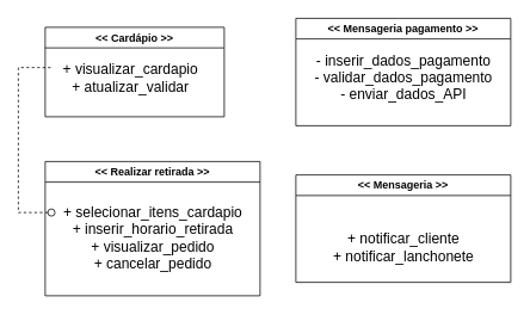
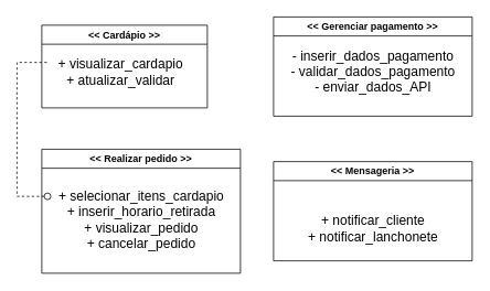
  <mxCell id="0" />
  <mxCell id="1" parent="0" />
  <mxCell id="2" value="&amp;lt;&amp;lt; Cardápio &amp;gt;&amp;gt;" style="swimlane;whiteSpace=wrap;html=1;" vertex="1" parent="1"><mxGeometry x="50" y="30" width="200" height="100" as="geometry" /></mxCell>
  <mxCell id="3" value="+ visualizar_cardapio&lt;div&gt;+ atualizar_validar&lt;/div&gt;" style="text;html=1;align=center;verticalAlign=middle;resizable=0;points=[];autosize=1;strokeColor=none;fillColor=none;fontSize=16;" vertex="1" parent="2"><mxGeometry x="10" y="31" width="170" height="50" as="geometry" /></mxCell>
- <mxCell id="4" value="&amp;lt;&amp;lt; Realizar retirada &amp;gt;&amp;gt;" style="swimlane;whiteSpace=wrap;html=1;" vertex="1" parent="1"><mxGeometry x="50" y="180" width="240" height="150" as="geometry" /></mxCell>
+ <mxCell id="4" value="&amp;lt;&amp;lt; Realizar pedido &amp;gt;&amp;gt;" style="swimlane;whiteSpace=wrap;html=1;" vertex="1" parent="1"><mxGeometry x="50" y="180" width="240" height="150" as="geometry" /></mxCell>
  <mxCell id="5" value="&lt;div&gt;&lt;span style=&quot;background-color: initial;&quot;&gt;+ selecionar_itens_cardapio&lt;/span&gt;&lt;br&gt;&lt;/div&gt;&lt;div&gt;&lt;span style=&quot;background-color: initial;&quot;&gt;+ inserir_horario_retirada&lt;/span&gt;&lt;/div&gt;&lt;div&gt;+ visualizar_pedido&lt;br&gt;+ cancelar_pedido&lt;/div&gt;" style="text;html=1;align=center;verticalAlign=middle;resizable=0;points=[];autosize=1;strokeColor=none;fillColor=none;fontSize=16;" vertex="1" parent="4"><mxGeometry x="10" y="40" width="220" height="90" as="geometry" /></mxCell>
- <mxCell id="6" value="&amp;lt;&amp;lt; Mensageria pagamento &amp;gt;&amp;gt;" style="swimlane;whiteSpace=wrap;html=1;" vertex="1" parent="1"><mxGeometry x="330" y="20" width="240" height="120" as="geometry" /></mxCell>
+ <mxCell id="6" value="&amp;lt;&amp;lt; Gerenciar pagamento &amp;gt;&amp;gt;" style="swimlane;whiteSpace=wrap;html=1;" vertex="1" parent="1"><mxGeometry x="330" y="20" width="240" height="120" as="geometry" /></mxCell>
  <mxCell id="7" value="&lt;div&gt;- inserir_dados_pagamento&lt;/div&gt;&lt;div&gt;- validar_dados_pagamento&lt;/div&gt;&lt;div&gt;- enviar_dados_API&lt;/div&gt;" style="text;html=1;align=center;verticalAlign=middle;resizable=0;points=[];autosize=1;strokeColor=none;fillColor=none;fontSize=16;" vertex="1" parent="6"><mxGeometry x="10" y="31" width="220" height="70" as="geometry" /></mxCell>
  <mxCell id="8" value="&amp;lt;&amp;lt; Mensageria &amp;gt;&amp;gt;" style="swimlane;whiteSpace=wrap;html=1;" vertex="1" parent="1"><mxGeometry x="330" y="195" width="240" height="120" as="geometry" /></mxCell>
  <mxCell id="9" value="&lt;div&gt;+ notificar_cliente&lt;/div&gt;&lt;div&gt;+ notificar_lanchonete&lt;/div&gt;" style="text;html=1;align=center;verticalAlign=middle;resizable=0;points=[];autosize=1;strokeColor=none;fillColor=none;fontSize=16;" vertex="1" parent="8"><mxGeometry x="30" y="56" width="180" height="50" as="geometry" /></mxCell>
  <mxCell id="10" value="" style="endArrow=none;startArrow=oval;html=1;rounded=0;fontSize=12;startSize=8;endSize=8;edgeStyle=elbowEdgeStyle;elbow=vertical;entryX=-0.012;entryY=0.28;entryDx=0;entryDy=0;entryPerimeter=0;exitX=-0.014;exitY=0.189;exitDx=0;exitDy=0;exitPerimeter=0;endFill=0;startFill=0;dashed=1;" edge="1" parent="1" source="5" target="3"><mxGeometry width="50" height="50" relative="1" as="geometry"><mxPoint x="200" y="190" as="sourcePoint" /><mxPoint x="250" y="140" as="targetPoint" /><Array as="points"><mxPoint x="20" y="160" /></Array></mxGeometry></mxCell>
